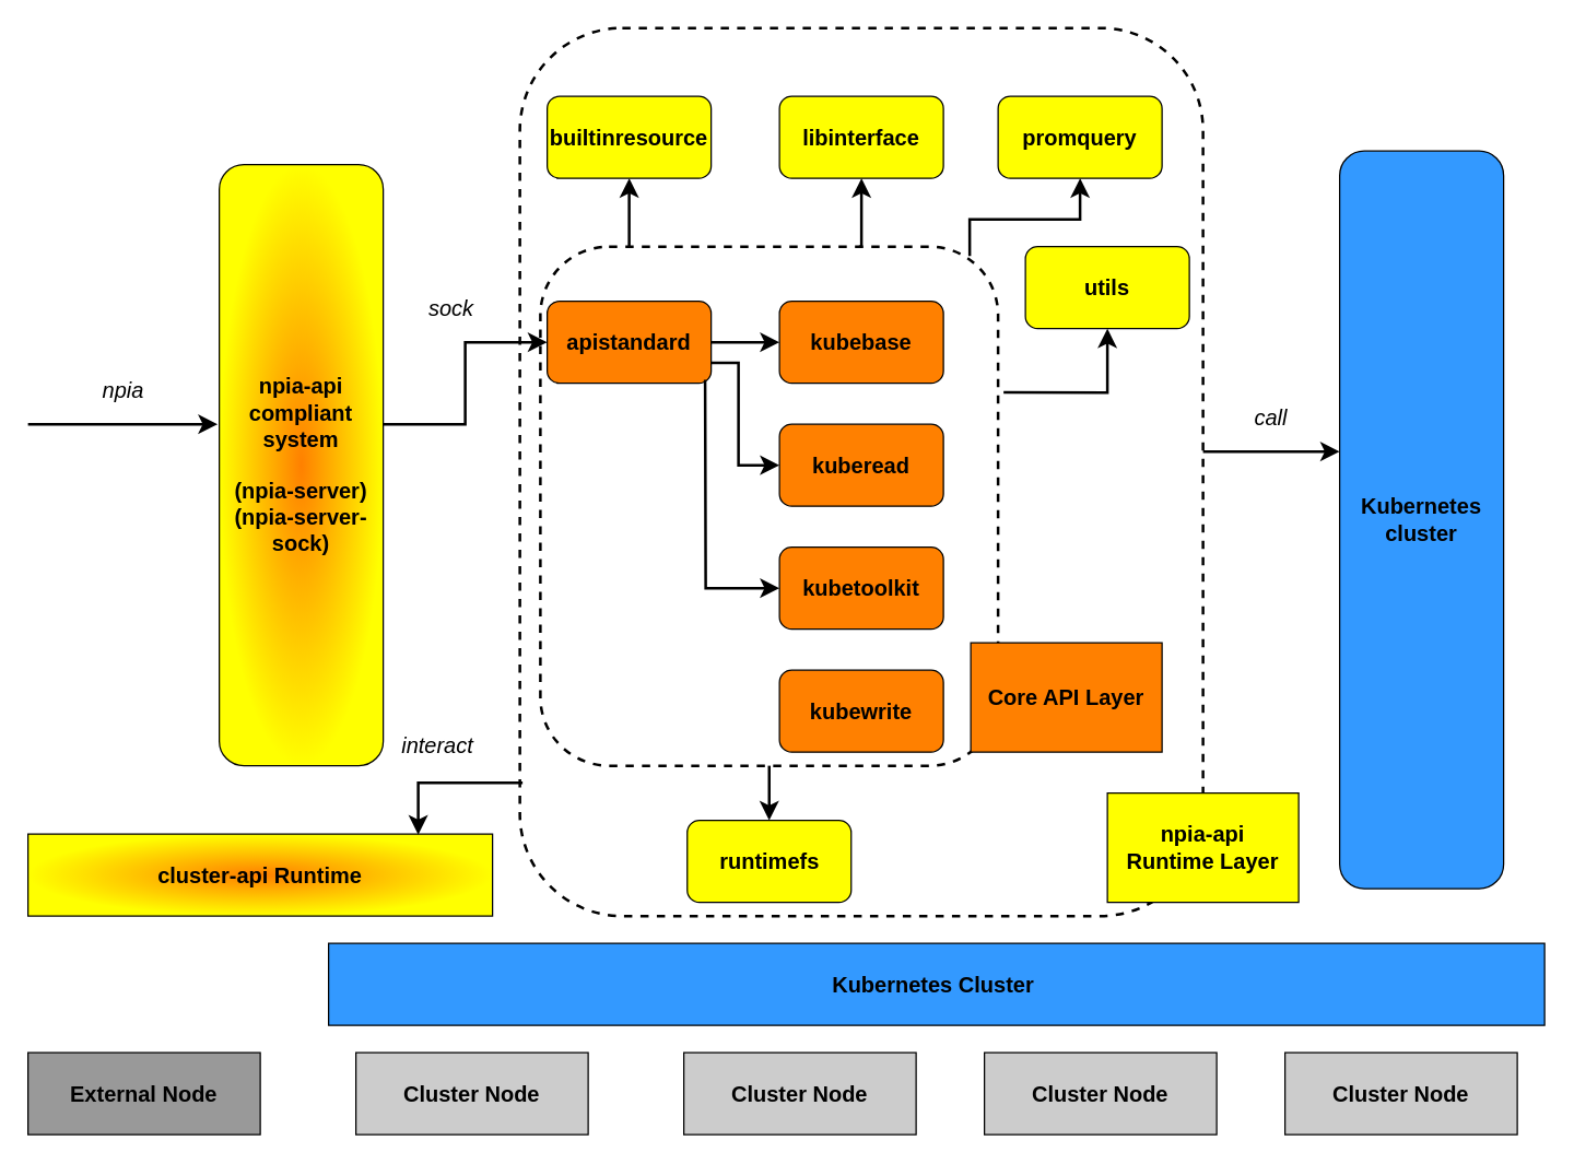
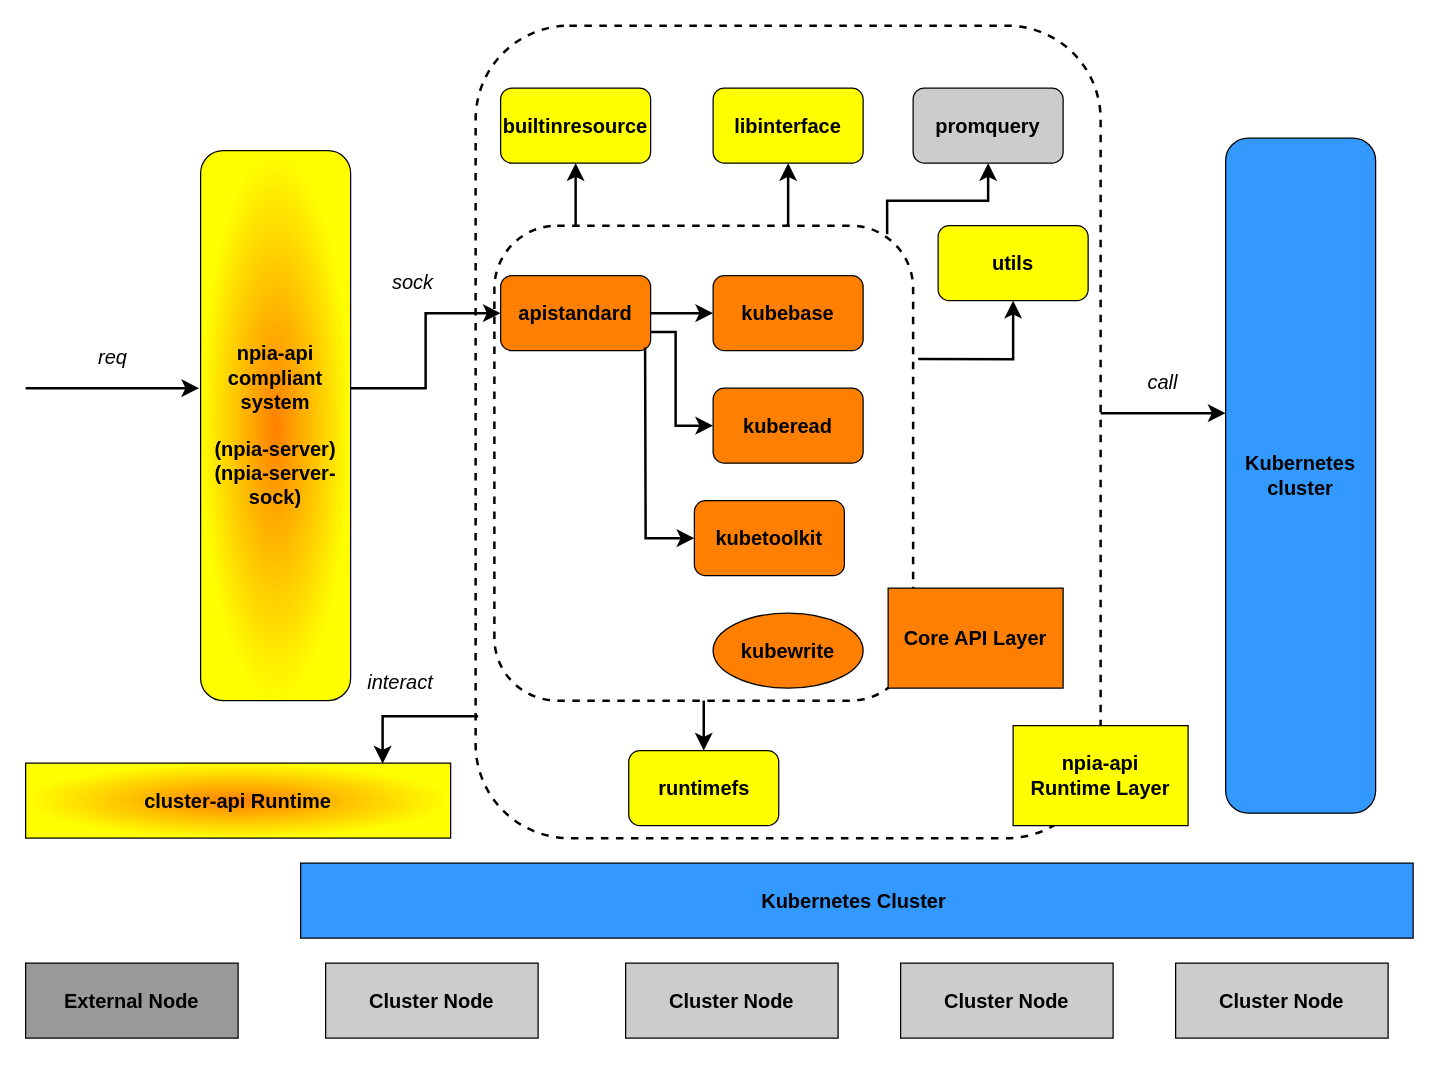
  <mxCell id="0" />
  <mxCell id="1" parent="0" />
  <mxCell id="2" value="" style="rounded=1;whiteSpace=wrap;html=1;fillColor=none;strokeWidth=2;dashed=1;" vertex="1" parent="1"><mxGeometry x="380" y="20" width="500" height="650" as="geometry" /></mxCell>
  <mxCell id="3" value="" style="rounded=1;whiteSpace=wrap;html=1;fillColor=none;strokeWidth=2;dashed=1;" vertex="1" parent="1"><mxGeometry x="395" y="180" width="335" height="380" as="geometry" /></mxCell>
  <mxCell id="4" value="Kubernetes Cluster&amp;nbsp;" style="rounded=0;whiteSpace=wrap;html=1;fontStyle=1;fontSize=16;fillColor=#3399FF;" vertex="1" parent="1"><mxGeometry x="240" y="690" width="890" height="60" as="geometry" /></mxCell>
  <mxCell id="5" value="cluster-api Runtime" style="rounded=0;whiteSpace=wrap;html=1;fontStyle=1;fontSize=16;fillColor=#FF8000;gradientColor=#FFFF00;gradientDirection=radial;" vertex="1" parent="1"><mxGeometry x="20" y="610" width="340" height="60" as="geometry" /></mxCell>
  <mxCell id="6" value="External Node" style="rounded=0;whiteSpace=wrap;html=1;fontStyle=1;fontSize=16;fillColor=#999999;" vertex="1" parent="1"><mxGeometry x="20" y="770" width="170" height="60" as="geometry" /></mxCell>
  <mxCell id="7" value="Cluster Node" style="rounded=0;whiteSpace=wrap;html=1;fontStyle=1;fontSize=16;fillColor=#CCCCCC;" vertex="1" parent="1"><mxGeometry x="260" y="770" width="170" height="60" as="geometry" /></mxCell>
  <mxCell id="8" value="Cluster Node" style="rounded=0;whiteSpace=wrap;html=1;fontStyle=1;fontSize=16;fillColor=#CCCCCC;" vertex="1" parent="1"><mxGeometry x="500" y="770" width="170" height="60" as="geometry" /></mxCell>
  <mxCell id="9" value="Cluster Node" style="rounded=0;whiteSpace=wrap;html=1;fontStyle=1;fontSize=16;fillColor=#CCCCCC;" vertex="1" parent="1"><mxGeometry x="720" y="770" width="170" height="60" as="geometry" /></mxCell>
  <mxCell id="10" value="Cluster Node" style="rounded=0;whiteSpace=wrap;html=1;fontStyle=1;fontSize=16;fillColor=#CCCCCC;" vertex="1" parent="1"><mxGeometry x="940" y="770" width="170" height="60" as="geometry" /></mxCell>
  <mxCell id="11" value="npia-api&lt;br&gt;compliant&lt;br&gt;system&lt;br&gt;&lt;br&gt;(npia-server)&lt;br&gt;(npia-server-sock)" style="rounded=1;whiteSpace=wrap;html=1;fontStyle=1;fontSize=16;fillColor=#FF8000;gradientColor=#FFFF00;gradientDirection=radial;" vertex="1" parent="1"><mxGeometry x="160" y="120" width="120" height="440" as="geometry" /></mxCell>
  <mxCell id="12" value="apistandard" style="rounded=1;whiteSpace=wrap;html=1;fontStyle=1;fontSize=16;fillColor=#FF8000;" vertex="1" parent="1"><mxGeometry x="400" y="220" width="120" height="60" as="geometry" /></mxCell>
  <mxCell id="13" value="builtinresource" style="rounded=1;whiteSpace=wrap;html=1;fontStyle=1;fontSize=16;fillColor=#FFFF00;" vertex="1" parent="1"><mxGeometry x="400" y="70" width="120" height="60" as="geometry" /></mxCell>
  <mxCell id="14" value="utils" style="rounded=1;whiteSpace=wrap;html=1;fontStyle=1;fontSize=16;fillColor=#FFFF00;" vertex="1" parent="1"><mxGeometry x="750" y="180" width="120" height="60" as="geometry" /></mxCell>
  <mxCell id="15" value="kubebase" style="rounded=1;whiteSpace=wrap;html=1;fontStyle=1;fontSize=16;fillColor=#FF8000;" vertex="1" parent="1"><mxGeometry x="570" y="220" width="120" height="60" as="geometry" /></mxCell>
  <mxCell id="16" value="libinterface" style="rounded=1;whiteSpace=wrap;html=1;fontStyle=1;fontSize=16;fillColor=#FFFF00;" vertex="1" parent="1"><mxGeometry x="570" y="70" width="120" height="60" as="geometry" /></mxCell>
  <mxCell id="17" value="kuberead" style="rounded=1;whiteSpace=wrap;html=1;fontStyle=1;fontSize=16;fillColor=#FF8000;" vertex="1" parent="1"><mxGeometry x="570" y="310" width="120" height="60" as="geometry" /></mxCell>
- <mxCell id="18" value="kubewrite" style="rounded=1;whiteSpace=wrap;html=1;fontStyle=1;fontSize=16;fillColor=#FF8000;" vertex="1" parent="1"><mxGeometry x="570" y="490" width="120" height="60" as="geometry" /></mxCell>
- <mxCell id="19" value="kubetoolkit" style="rounded=1;whiteSpace=wrap;html=1;fontStyle=1;fontSize=16;fillColor=#FF8000;" vertex="1" parent="1"><mxGeometry x="570" y="400" width="120" height="60" as="geometry" /></mxCell>
+ <mxCell id="18" value="kubewrite" style="ellipse;whiteSpace=wrap;html=1;fontStyle=1;fontSize=16;fillColor=#FF8000;" vertex="1" parent="1"><mxGeometry x="570" y="490" width="120" height="60" as="geometry" /></mxCell>
+ <mxCell id="19" value="kubetoolkit" style="rounded=1;whiteSpace=wrap;html=1;fontStyle=1;fontSize=16;fillColor=#FF8000;" vertex="1" parent="1"><mxGeometry x="555" y="400" width="120" height="60" as="geometry" /></mxCell>
  <mxCell id="20" value="runtimefs" style="rounded=1;whiteSpace=wrap;html=1;fontStyle=1;fontSize=16;fillColor=#FFFF00;" vertex="1" parent="1"><mxGeometry x="502.5" y="600" width="120" height="60" as="geometry" /></mxCell>
  <mxCell id="21" value="Kubernetes&lt;br&gt;cluster&lt;br&gt;" style="rounded=1;whiteSpace=wrap;html=1;fontStyle=1;fontSize=16;fillColor=#3399FF;" vertex="1" parent="1"><mxGeometry x="980" y="110" width="120" height="540" as="geometry" /></mxCell>
  <mxCell id="22" value="" style="edgeStyle=segmentEdgeStyle;endArrow=classic;html=1;curved=0;rounded=0;endSize=8;startSize=8;entryX=-0.01;entryY=0.433;entryDx=0;entryDy=0;entryPerimeter=0;strokeWidth=2;" edge="1" parent="1" target="11"><mxGeometry width="50" height="50" relative="1" as="geometry"><mxPoint x="20" y="310" as="sourcePoint" /><mxPoint x="70" y="260" as="targetPoint" /></mxGeometry></mxCell>
  <mxCell id="23" value="" style="edgeStyle=segmentEdgeStyle;endArrow=classic;html=1;curved=0;rounded=0;endSize=8;startSize=8;entryX=0;entryY=0.5;entryDx=0;entryDy=0;strokeWidth=2;" edge="1" parent="1" target="12"><mxGeometry width="50" height="50" relative="1" as="geometry"><mxPoint x="280" y="310" as="sourcePoint" /><mxPoint x="330" y="260" as="targetPoint" /><Array as="points"><mxPoint x="340" y="310" /><mxPoint x="340" y="250" /></Array></mxGeometry></mxCell>
  <mxCell id="24" value="" style="edgeStyle=segmentEdgeStyle;endArrow=classic;html=1;curved=0;rounded=0;endSize=8;startSize=8;exitX=1;exitY=0.5;exitDx=0;exitDy=0;strokeWidth=2;" edge="1" parent="1" source="12"><mxGeometry width="50" height="50" relative="1" as="geometry"><mxPoint x="470" y="420" as="sourcePoint" /><mxPoint x="570" y="250" as="targetPoint" /></mxGeometry></mxCell>
  <mxCell id="25" value="" style="edgeStyle=segmentEdgeStyle;endArrow=classic;html=1;curved=0;rounded=0;endSize=8;startSize=8;exitX=1;exitY=0.75;exitDx=0;exitDy=0;entryX=0;entryY=0.5;entryDx=0;entryDy=0;strokeWidth=2;" edge="1" parent="1" source="12" target="17"><mxGeometry width="50" height="50" relative="1" as="geometry"><mxPoint x="510" y="390" as="sourcePoint" /><mxPoint x="560" y="340" as="targetPoint" /><Array as="points"><mxPoint x="540" y="265" /><mxPoint x="540" y="340" /></Array></mxGeometry></mxCell>
  <mxCell id="26" value="" style="edgeStyle=segmentEdgeStyle;endArrow=classic;html=1;curved=0;rounded=0;endSize=8;startSize=8;exitX=0.963;exitY=0.957;exitDx=0;exitDy=0;exitPerimeter=0;entryX=0;entryY=0.5;entryDx=0;entryDy=0;strokeWidth=2;" edge="1" parent="1" source="12" target="19"><mxGeometry width="50" height="50" relative="1" as="geometry"><mxPoint x="510" y="390" as="sourcePoint" /><mxPoint x="560" y="340" as="targetPoint" /><Array as="points"><mxPoint x="516" y="282" /><mxPoint x="516" y="282" /><mxPoint x="516" y="430" /></Array></mxGeometry></mxCell>
  <mxCell id="27" value="" style="edgeStyle=segmentEdgeStyle;endArrow=classic;html=1;curved=0;rounded=0;endSize=8;startSize=8;exitX=0.5;exitY=1;exitDx=0;exitDy=0;entryX=0.5;entryY=0;entryDx=0;entryDy=0;strokeWidth=2;" edge="1" parent="1" source="3" target="20"><mxGeometry width="50" height="50" relative="1" as="geometry"><mxPoint x="540" y="470" as="sourcePoint" /><mxPoint x="590" y="420" as="targetPoint" /></mxGeometry></mxCell>
  <mxCell id="28" value="" style="edgeStyle=segmentEdgeStyle;endArrow=classic;html=1;curved=0;rounded=0;endSize=8;startSize=8;entryX=0.5;entryY=1;entryDx=0;entryDy=0;strokeWidth=2;" edge="1" parent="1" target="13"><mxGeometry width="50" height="50" relative="1" as="geometry"><mxPoint x="460" y="180" as="sourcePoint" /><mxPoint x="590" y="420" as="targetPoint" /></mxGeometry></mxCell>
  <mxCell id="29" value="" style="edgeStyle=segmentEdgeStyle;endArrow=classic;html=1;curved=0;rounded=0;endSize=8;startSize=8;entryX=0.5;entryY=1;entryDx=0;entryDy=0;exitX=0.696;exitY=0;exitDx=0;exitDy=0;exitPerimeter=0;strokeWidth=2;" edge="1" parent="1" source="3" target="16"><mxGeometry width="50" height="50" relative="1" as="geometry"><mxPoint x="380" y="480" as="sourcePoint" /><mxPoint x="430" y="430" as="targetPoint" /></mxGeometry></mxCell>
  <mxCell id="30" value="" style="edgeStyle=segmentEdgeStyle;endArrow=classic;html=1;curved=0;rounded=0;endSize=8;startSize=8;entryX=0.5;entryY=1;entryDx=0;entryDy=0;exitX=1.012;exitY=0.281;exitDx=0;exitDy=0;exitPerimeter=0;strokeWidth=2;" edge="1" parent="1" source="3" target="14"><mxGeometry width="50" height="50" relative="1" as="geometry"><mxPoint x="380" y="480" as="sourcePoint" /><mxPoint x="430" y="430" as="targetPoint" /></mxGeometry></mxCell>
  <mxCell id="31" value="" style="edgeStyle=segmentEdgeStyle;endArrow=classic;html=1;curved=0;rounded=0;endSize=8;startSize=8;exitX=0.004;exitY=0.85;exitDx=0;exitDy=0;exitPerimeter=0;entryX=0.84;entryY=0.007;entryDx=0;entryDy=0;entryPerimeter=0;strokeWidth=2;" edge="1" parent="1" source="2" target="5"><mxGeometry width="50" height="50" relative="1" as="geometry"><mxPoint x="380" y="480" as="sourcePoint" /><mxPoint x="430" y="430" as="targetPoint" /></mxGeometry></mxCell>
  <mxCell id="32" value="" style="edgeStyle=segmentEdgeStyle;endArrow=classic;html=1;curved=0;rounded=0;endSize=8;startSize=8;strokeWidth=2;" edge="1" parent="1"><mxGeometry width="50" height="50" relative="1" as="geometry"><mxPoint x="880" y="330" as="sourcePoint" /><mxPoint x="980" y="330" as="targetPoint" /></mxGeometry></mxCell>
  <mxCell id="33" value="Core API Layer" style="rounded=0;whiteSpace=wrap;html=1;fontStyle=1;fontSize=16;fillColor=#FF8000;" vertex="1" parent="1"><mxGeometry x="710" y="470" width="140" height="80" as="geometry" /></mxCell>
  <mxCell id="34" value="npia-api&lt;br&gt;Runtime Layer" style="rounded=0;whiteSpace=wrap;html=1;fontStyle=1;fontSize=16;fillColor=#FFFF00;" vertex="1" parent="1"><mxGeometry x="810" y="580" width="140" height="80" as="geometry" /></mxCell>
- <mxCell id="35" value="promquery" style="rounded=1;whiteSpace=wrap;html=1;fontStyle=1;fontSize=16;fillColor=#FFFF00;" vertex="1" parent="1"><mxGeometry x="730" y="70" width="120" height="60" as="geometry" /></mxCell>
+ <mxCell id="35" value="promquery" style="rounded=1;whiteSpace=wrap;html=1;fontStyle=1;fontSize=16;fillColor=#cccccc;" vertex="1" parent="1"><mxGeometry x="730" y="70" width="120" height="60" as="geometry" /></mxCell>
  <mxCell id="36" value="" style="edgeStyle=segmentEdgeStyle;endArrow=classic;html=1;curved=0;rounded=0;endSize=8;startSize=8;entryX=0.5;entryY=1;entryDx=0;entryDy=0;exitX=0.938;exitY=0.018;exitDx=0;exitDy=0;exitPerimeter=0;strokeWidth=2;" edge="1" parent="1" source="3" target="35"><mxGeometry width="50" height="50" relative="1" as="geometry"><mxPoint x="744" y="297" as="sourcePoint" /><mxPoint x="820" y="250" as="targetPoint" /><Array as="points"><mxPoint x="709" y="160" /><mxPoint x="790" y="160" /></Array></mxGeometry></mxCell>
- <mxCell id="37" value="npia" style="text;html=1;strokeColor=none;fillColor=none;align=center;verticalAlign=middle;whiteSpace=wrap;rounded=0;fontStyle=2;fontSize=16;" vertex="1" parent="1"><mxGeometry x="60" y="270" width="60" height="30" as="geometry" /></mxCell>
+ <mxCell id="37" value="req" style="text;html=1;strokeColor=none;fillColor=none;align=center;verticalAlign=middle;whiteSpace=wrap;rounded=0;fontStyle=2;fontSize=16;" vertex="1" parent="1"><mxGeometry x="60" y="270" width="60" height="30" as="geometry" /></mxCell>
  <mxCell id="38" value="sock" style="text;html=1;strokeColor=none;fillColor=none;align=center;verticalAlign=middle;whiteSpace=wrap;rounded=0;fontStyle=2;fontSize=16;" vertex="1" parent="1"><mxGeometry x="300" y="210" width="60" height="30" as="geometry" /></mxCell>
  <mxCell id="39" value="interact" style="text;html=1;strokeColor=none;fillColor=none;align=center;verticalAlign=middle;whiteSpace=wrap;rounded=0;fontStyle=2;fontSize=16;" vertex="1" parent="1"><mxGeometry x="290" y="530" width="60" height="30" as="geometry" /></mxCell>
  <mxCell id="40" value="call" style="text;html=1;strokeColor=none;fillColor=none;align=center;verticalAlign=middle;whiteSpace=wrap;rounded=0;fontStyle=2;fontSize=16;" vertex="1" parent="1"><mxGeometry x="900" y="290" width="60" height="30" as="geometry" /></mxCell>
